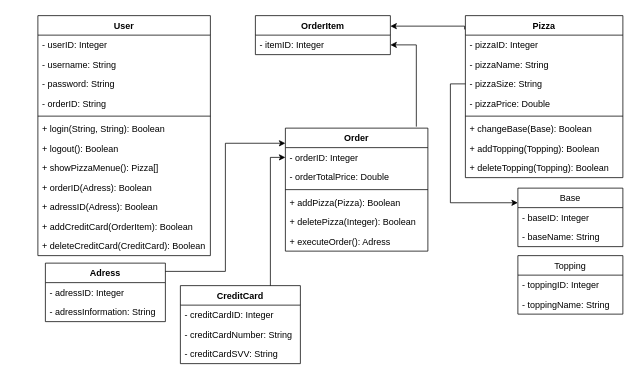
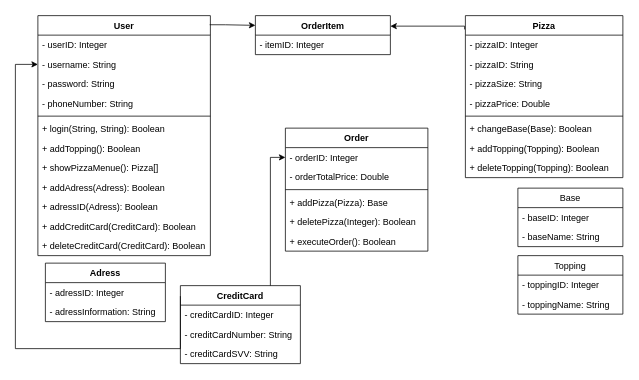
  <mxCell id="0" />
  <mxCell id="1" parent="0" />
  <mxCell id="2" value="User" style="swimlane;fontStyle=1;align=center;verticalAlign=top;childLayout=stackLayout;horizontal=1;startSize=26;horizontalStack=0;resizeParent=1;resizeParentMax=0;resizeLast=0;collapsible=1;marginBottom=0;" parent="1" vertex="1"><mxGeometry x="50" y="20" width="230" height="320" as="geometry" /></mxCell>
  <mxCell id="3" value="- userID: Integer" style="text;strokeColor=none;fillColor=none;align=left;verticalAlign=top;spacingLeft=4;spacingRight=4;overflow=hidden;rotatable=0;points=[[0,0.5],[1,0.5]];portConstraint=eastwest;" parent="2" vertex="1"><mxGeometry y="26" width="230" height="26" as="geometry" /></mxCell>
  <mxCell id="4" value="- username: String" style="text;strokeColor=none;fillColor=none;align=left;verticalAlign=top;spacingLeft=4;spacingRight=4;overflow=hidden;rotatable=0;points=[[0,0.5],[1,0.5]];portConstraint=eastwest;" parent="2" vertex="1"><mxGeometry y="52" width="230" height="26" as="geometry" /></mxCell>
  <mxCell id="5" value="- password: String" style="text;strokeColor=none;fillColor=none;align=left;verticalAlign=top;spacingLeft=4;spacingRight=4;overflow=hidden;rotatable=0;points=[[0,0.5],[1,0.5]];portConstraint=eastwest;" parent="2" vertex="1"><mxGeometry y="78" width="230" height="26" as="geometry" /></mxCell>
- <mxCell id="6" value="- orderID: String" style="text;strokeColor=none;fillColor=none;align=left;verticalAlign=top;spacingLeft=4;spacingRight=4;overflow=hidden;rotatable=0;points=[[0,0.5],[1,0.5]];portConstraint=eastwest;" vertex="1" parent="2"><mxGeometry y="104" width="230" height="26" as="geometry" /></mxCell>
+ <mxCell id="6" value="- phoneNumber: String" style="text;strokeColor=none;fillColor=none;align=left;verticalAlign=top;spacingLeft=4;spacingRight=4;overflow=hidden;rotatable=0;points=[[0,0.5],[1,0.5]];portConstraint=eastwest;" vertex="1" parent="2"><mxGeometry y="104" width="230" height="26" as="geometry" /></mxCell>
  <mxCell id="7" value="" style="line;strokeWidth=1;fillColor=none;align=left;verticalAlign=middle;spacingTop=-1;spacingLeft=3;spacingRight=3;rotatable=0;labelPosition=right;points=[];portConstraint=eastwest;" parent="2" vertex="1"><mxGeometry y="130" width="230" height="8" as="geometry" /></mxCell>
  <mxCell id="8" value="+ login(String, String): Boolean" style="text;strokeColor=none;fillColor=none;align=left;verticalAlign=top;spacingLeft=4;spacingRight=4;overflow=hidden;rotatable=0;points=[[0,0.5],[1,0.5]];portConstraint=eastwest;" parent="2" vertex="1"><mxGeometry y="138" width="230" height="26" as="geometry" /></mxCell>
- <mxCell id="9" value="+ logout(): Boolean" style="text;strokeColor=none;fillColor=none;align=left;verticalAlign=top;spacingLeft=4;spacingRight=4;overflow=hidden;rotatable=0;points=[[0,0.5],[1,0.5]];portConstraint=eastwest;" parent="2" vertex="1"><mxGeometry y="164" width="230" height="26" as="geometry" /></mxCell>
+ <mxCell id="9" value="+ addTopping(): Boolean" style="text;strokeColor=none;fillColor=none;align=left;verticalAlign=top;spacingLeft=4;spacingRight=4;overflow=hidden;rotatable=0;points=[[0,0.5],[1,0.5]];portConstraint=eastwest;" parent="2" vertex="1"><mxGeometry y="164" width="230" height="26" as="geometry" /></mxCell>
  <mxCell id="10" value="+ showPizzaMenue(): Pizza[]" style="text;strokeColor=none;fillColor=none;align=left;verticalAlign=top;spacingLeft=4;spacingRight=4;overflow=hidden;rotatable=0;points=[[0,0.5],[1,0.5]];portConstraint=eastwest;" parent="2" vertex="1"><mxGeometry y="190" width="230" height="26" as="geometry" /></mxCell>
- <mxCell id="11" value="+ orderID(Adress): Boolean" style="text;strokeColor=none;fillColor=none;align=left;verticalAlign=top;spacingLeft=4;spacingRight=4;overflow=hidden;rotatable=0;points=[[0,0.5],[1,0.5]];portConstraint=eastwest;" vertex="1" parent="2"><mxGeometry y="216" width="230" height="26" as="geometry" /></mxCell>
+ <mxCell id="11" value="+ addAdress(Adress): Boolean" style="text;strokeColor=none;fillColor=none;align=left;verticalAlign=top;spacingLeft=4;spacingRight=4;overflow=hidden;rotatable=0;points=[[0,0.5],[1,0.5]];portConstraint=eastwest;" vertex="1" parent="2"><mxGeometry y="216" width="230" height="26" as="geometry" /></mxCell>
  <mxCell id="12" value="+ adressID(Adress): Boolean" style="text;strokeColor=none;fillColor=none;align=left;verticalAlign=top;spacingLeft=4;spacingRight=4;overflow=hidden;rotatable=0;points=[[0,0.5],[1,0.5]];portConstraint=eastwest;" vertex="1" parent="2"><mxGeometry y="242" width="230" height="26" as="geometry" /></mxCell>
- <mxCell id="13" value="+ addCreditCard(OrderItem): Boolean" style="text;strokeColor=none;fillColor=none;align=left;verticalAlign=top;spacingLeft=4;spacingRight=4;overflow=hidden;rotatable=0;points=[[0,0.5],[1,0.5]];portConstraint=eastwest;" vertex="1" parent="2"><mxGeometry y="268" width="230" height="26" as="geometry" /></mxCell>
+ <mxCell id="13" value="+ addCreditCard(CreditCard): Boolean" style="text;strokeColor=none;fillColor=none;align=left;verticalAlign=top;spacingLeft=4;spacingRight=4;overflow=hidden;rotatable=0;points=[[0,0.5],[1,0.5]];portConstraint=eastwest;" vertex="1" parent="2"><mxGeometry y="268" width="230" height="26" as="geometry" /></mxCell>
  <mxCell id="14" value="+ deleteCreditCard(CreditCard): Boolean" style="text;strokeColor=none;fillColor=none;align=left;verticalAlign=top;spacingLeft=4;spacingRight=4;overflow=hidden;rotatable=0;points=[[0,0.5],[1,0.5]];portConstraint=eastwest;" vertex="1" parent="2"><mxGeometry y="294" width="230" height="26" as="geometry" /></mxCell>
  <mxCell id="15" value="OrderItem" style="swimlane;fontStyle=1;align=center;verticalAlign=top;childLayout=stackLayout;horizontal=1;startSize=26;horizontalStack=0;resizeParent=1;resizeParentMax=0;resizeLast=0;collapsible=1;marginBottom=0;" parent="1" vertex="1"><mxGeometry x="340" y="20" width="180" height="52" as="geometry" /></mxCell>
  <mxCell id="16" value="- itemID: Integer" style="text;strokeColor=none;fillColor=none;align=left;verticalAlign=top;spacingLeft=4;spacingRight=4;overflow=hidden;rotatable=0;points=[[0,0.5],[1,0.5]];portConstraint=eastwest;" parent="15" vertex="1"><mxGeometry y="26" width="180" height="26" as="geometry" /></mxCell>
  <mxCell id="17" value="Pizza" style="swimlane;fontStyle=1;align=center;verticalAlign=top;childLayout=stackLayout;horizontal=1;startSize=26;horizontalStack=0;resizeParent=1;resizeParentMax=0;resizeLast=0;collapsible=1;marginBottom=0;" parent="1" vertex="1"><mxGeometry x="620" y="20" width="210" height="216" as="geometry" /></mxCell>
  <mxCell id="18" value="- pizzaID: Integer" style="text;strokeColor=none;fillColor=none;align=left;verticalAlign=top;spacingLeft=4;spacingRight=4;overflow=hidden;rotatable=0;points=[[0,0.5],[1,0.5]];portConstraint=eastwest;" vertex="1" parent="17"><mxGeometry y="26" width="210" height="26" as="geometry" /></mxCell>
- <mxCell id="19" value="- pizzaName: String" style="text;strokeColor=none;fillColor=none;align=left;verticalAlign=top;spacingLeft=4;spacingRight=4;overflow=hidden;rotatable=0;points=[[0,0.5],[1,0.5]];portConstraint=eastwest;" parent="17" vertex="1"><mxGeometry y="52" width="210" height="26" as="geometry" /></mxCell>
+ <mxCell id="19" value="- pizzaID: String" style="text;strokeColor=none;fillColor=none;align=left;verticalAlign=top;spacingLeft=4;spacingRight=4;overflow=hidden;rotatable=0;points=[[0,0.5],[1,0.5]];portConstraint=eastwest;" parent="17" vertex="1"><mxGeometry y="52" width="210" height="26" as="geometry" /></mxCell>
  <mxCell id="20" value="- pizzaSize: String" style="text;strokeColor=none;fillColor=none;align=left;verticalAlign=top;spacingLeft=4;spacingRight=4;overflow=hidden;rotatable=0;points=[[0,0.5],[1,0.5]];portConstraint=eastwest;" parent="17" vertex="1"><mxGeometry y="78" width="210" height="26" as="geometry" /></mxCell>
  <mxCell id="21" value="- pizzaPrice: Double" style="text;strokeColor=none;fillColor=none;align=left;verticalAlign=top;spacingLeft=4;spacingRight=4;overflow=hidden;rotatable=0;points=[[0,0.5],[1,0.5]];portConstraint=eastwest;" vertex="1" parent="17"><mxGeometry y="104" width="210" height="26" as="geometry" /></mxCell>
  <mxCell id="22" value="" style="line;strokeWidth=1;fillColor=none;align=left;verticalAlign=middle;spacingTop=-1;spacingLeft=3;spacingRight=3;rotatable=0;labelPosition=right;points=[];portConstraint=eastwest;" parent="17" vertex="1"><mxGeometry y="130" width="210" height="8" as="geometry" /></mxCell>
  <mxCell id="23" value="+ changeBase(Base): Boolean" style="text;strokeColor=none;fillColor=none;align=left;verticalAlign=top;spacingLeft=4;spacingRight=4;overflow=hidden;rotatable=0;points=[[0,0.5],[1,0.5]];portConstraint=eastwest;" parent="17" vertex="1"><mxGeometry y="138" width="210" height="26" as="geometry" /></mxCell>
  <mxCell id="24" value="+ addTopping(Topping): Boolean" style="text;strokeColor=none;fillColor=none;align=left;verticalAlign=top;spacingLeft=4;spacingRight=4;overflow=hidden;rotatable=0;points=[[0,0.5],[1,0.5]];portConstraint=eastwest;" parent="17" vertex="1"><mxGeometry y="164" width="210" height="26" as="geometry" /></mxCell>
  <mxCell id="25" value="+ deleteTopping(Topping): Boolean" style="text;strokeColor=none;fillColor=none;align=left;verticalAlign=top;spacingLeft=4;spacingRight=4;overflow=hidden;rotatable=0;points=[[0,0.5],[1,0.5]];portConstraint=eastwest;" parent="17" vertex="1"><mxGeometry y="190" width="210" height="26" as="geometry" /></mxCell>
  <mxCell id="26" value="Base" style="swimlane;fontStyle=0;childLayout=stackLayout;horizontal=1;startSize=26;fillColor=none;horizontalStack=0;resizeParent=1;resizeParentMax=0;resizeLast=0;collapsible=1;marginBottom=0;" parent="1" vertex="1"><mxGeometry x="690" y="250" width="140" height="78" as="geometry" /></mxCell>
  <mxCell id="27" value="- baseID: Integer" style="text;strokeColor=none;fillColor=none;align=left;verticalAlign=top;spacingLeft=4;spacingRight=4;overflow=hidden;rotatable=0;points=[[0,0.5],[1,0.5]];portConstraint=eastwest;" parent="26" vertex="1"><mxGeometry y="26" width="140" height="26" as="geometry" /></mxCell>
  <mxCell id="28" value="- baseName: String" style="text;strokeColor=none;fillColor=none;align=left;verticalAlign=top;spacingLeft=4;spacingRight=4;overflow=hidden;rotatable=0;points=[[0,0.5],[1,0.5]];portConstraint=eastwest;" parent="26" vertex="1"><mxGeometry y="52" width="140" height="26" as="geometry" /></mxCell>
  <mxCell id="29" value="Topping" style="swimlane;fontStyle=0;childLayout=stackLayout;horizontal=1;startSize=26;fillColor=none;horizontalStack=0;resizeParent=1;resizeParentMax=0;resizeLast=0;collapsible=1;marginBottom=0;" parent="1" vertex="1"><mxGeometry x="690" y="340" width="140" height="78" as="geometry" /></mxCell>
  <mxCell id="30" value="- toppingID: Integer" style="text;strokeColor=none;fillColor=none;align=left;verticalAlign=top;spacingLeft=4;spacingRight=4;overflow=hidden;rotatable=0;points=[[0,0.5],[1,0.5]];portConstraint=eastwest;" parent="29" vertex="1"><mxGeometry y="26" width="140" height="26" as="geometry" /></mxCell>
  <mxCell id="31" value="- toppingName: String" style="text;strokeColor=none;fillColor=none;align=left;verticalAlign=top;spacingLeft=4;spacingRight=4;overflow=hidden;rotatable=0;points=[[0,0.5],[1,0.5]];portConstraint=eastwest;" parent="29" vertex="1"><mxGeometry y="52" width="140" height="26" as="geometry" /></mxCell>
- <mxCell id="32" style="edgeStyle=orthogonalEdgeStyle;rounded=0;orthogonalLoop=1;jettySize=auto;html=1;exitX=0;exitY=0.5;exitDx=0;exitDy=0;entryX=0;entryY=0.25;entryDx=0;entryDy=0;" parent="1" source="20" target="26" edge="1"><mxGeometry relative="1" as="geometry" /></mxCell>
  <mxCell id="33" value="Order" style="swimlane;fontStyle=1;align=center;verticalAlign=top;childLayout=stackLayout;horizontal=1;startSize=26;horizontalStack=0;resizeParent=1;resizeParentMax=0;resizeLast=0;collapsible=1;marginBottom=0;" parent="1" vertex="1"><mxGeometry x="380" y="170" width="190" height="164" as="geometry" /></mxCell>
  <mxCell id="34" value="- orderID: Integer" style="text;strokeColor=none;fillColor=none;align=left;verticalAlign=top;spacingLeft=4;spacingRight=4;overflow=hidden;rotatable=0;points=[[0,0.5],[1,0.5]];portConstraint=eastwest;" vertex="1" parent="33"><mxGeometry y="26" width="190" height="26" as="geometry" /></mxCell>
  <mxCell id="35" value="- orderTotalPrice: Double" style="text;strokeColor=none;fillColor=none;align=left;verticalAlign=top;spacingLeft=4;spacingRight=4;overflow=hidden;rotatable=0;points=[[0,0.5],[1,0.5]];portConstraint=eastwest;" parent="33" vertex="1"><mxGeometry y="52" width="190" height="26" as="geometry" /></mxCell>
  <mxCell id="36" value="" style="line;strokeWidth=1;fillColor=none;align=left;verticalAlign=middle;spacingTop=-1;spacingLeft=3;spacingRight=3;rotatable=0;labelPosition=right;points=[];portConstraint=eastwest;" parent="33" vertex="1"><mxGeometry y="78" width="190" height="8" as="geometry" /></mxCell>
- <mxCell id="37" value="+ addPizza(Pizza): Boolean" style="text;strokeColor=none;fillColor=none;align=left;verticalAlign=top;spacingLeft=4;spacingRight=4;overflow=hidden;rotatable=0;points=[[0,0.5],[1,0.5]];portConstraint=eastwest;" vertex="1" parent="33"><mxGeometry y="86" width="190" height="26" as="geometry" /></mxCell>
+ <mxCell id="37" value="+ addPizza(Pizza): Base" style="text;strokeColor=none;fillColor=none;align=left;verticalAlign=top;spacingLeft=4;spacingRight=4;overflow=hidden;rotatable=0;points=[[0,0.5],[1,0.5]];portConstraint=eastwest;" vertex="1" parent="33"><mxGeometry y="86" width="190" height="26" as="geometry" /></mxCell>
  <mxCell id="38" value="+ deletePizza(Integer): Boolean" style="text;strokeColor=none;fillColor=none;align=left;verticalAlign=top;spacingLeft=4;spacingRight=4;overflow=hidden;rotatable=0;points=[[0,0.5],[1,0.5]];portConstraint=eastwest;" vertex="1" parent="33"><mxGeometry y="112" width="190" height="26" as="geometry" /></mxCell>
- <mxCell id="39" value="+ executeOrder(): Adress" style="text;strokeColor=none;fillColor=none;align=left;verticalAlign=top;spacingLeft=4;spacingRight=4;overflow=hidden;rotatable=0;points=[[0,0.5],[1,0.5]];portConstraint=eastwest;" parent="33" vertex="1"><mxGeometry y="138" width="190" height="26" as="geometry" /></mxCell>
+ <mxCell id="39" value="+ executeOrder(): Boolean" style="text;strokeColor=none;fillColor=none;align=left;verticalAlign=top;spacingLeft=4;spacingRight=4;overflow=hidden;rotatable=0;points=[[0,0.5],[1,0.5]];portConstraint=eastwest;" parent="33" vertex="1"><mxGeometry y="138" width="190" height="26" as="geometry" /></mxCell>
  <mxCell id="40" value="Adress" style="swimlane;fontStyle=1;align=center;verticalAlign=top;childLayout=stackLayout;horizontal=1;startSize=26;horizontalStack=0;resizeParent=1;resizeParentMax=0;resizeLast=0;collapsible=1;marginBottom=0;" parent="1" vertex="1"><mxGeometry x="60" y="350" width="160" height="78" as="geometry" /></mxCell>
  <mxCell id="41" value="- adressID: Integer" style="text;strokeColor=none;fillColor=none;align=left;verticalAlign=top;spacingLeft=4;spacingRight=4;overflow=hidden;rotatable=0;points=[[0,0.5],[1,0.5]];portConstraint=eastwest;" vertex="1" parent="40"><mxGeometry y="26" width="160" height="26" as="geometry" /></mxCell>
  <mxCell id="42" value="- adressInformation: String" style="text;strokeColor=none;fillColor=none;align=left;verticalAlign=top;spacingLeft=4;spacingRight=4;overflow=hidden;rotatable=0;points=[[0,0.5],[1,0.5]];portConstraint=eastwest;" parent="40" vertex="1"><mxGeometry y="52" width="160" height="26" as="geometry" /></mxCell>
  <mxCell id="43" value="CreditCard" style="swimlane;fontStyle=1;align=center;verticalAlign=top;childLayout=stackLayout;horizontal=1;startSize=26;horizontalStack=0;resizeParent=1;resizeParentMax=0;resizeLast=0;collapsible=1;marginBottom=0;" parent="1" vertex="1"><mxGeometry x="240" y="380" width="160" height="104" as="geometry" /></mxCell>
  <mxCell id="44" value="- creditCardID: Integer" style="text;strokeColor=none;fillColor=none;align=left;verticalAlign=top;spacingLeft=4;spacingRight=4;overflow=hidden;rotatable=0;points=[[0,0.5],[1,0.5]];portConstraint=eastwest;" vertex="1" parent="43"><mxGeometry y="26" width="160" height="26" as="geometry" /></mxCell>
  <mxCell id="45" value="- creditCardNumber: String" style="text;strokeColor=none;fillColor=none;align=left;verticalAlign=top;spacingLeft=4;spacingRight=4;overflow=hidden;rotatable=0;points=[[0,0.5],[1,0.5]];portConstraint=eastwest;" vertex="1" parent="43"><mxGeometry y="52" width="160" height="26" as="geometry" /></mxCell>
  <mxCell id="46" value="- creditCardSVV: String" style="text;strokeColor=none;fillColor=none;align=left;verticalAlign=top;spacingLeft=4;spacingRight=4;overflow=hidden;rotatable=0;points=[[0,0.5],[1,0.5]];portConstraint=eastwest;" parent="43" vertex="1"><mxGeometry y="78" width="160" height="26" as="geometry" /></mxCell>
- <mxCell id="47" style="edgeStyle=orthogonalEdgeStyle;rounded=0;orthogonalLoop=1;jettySize=auto;html=1;exitX=0.919;exitY=-0.012;exitDx=0;exitDy=0;entryX=1;entryY=0.5;entryDx=0;entryDy=0;exitPerimeter=0;" parent="1" source="33" target="16" edge="1"><mxGeometry relative="1" as="geometry" /></mxCell>
+ <mxCell id="48" style="edgeStyle=orthogonalEdgeStyle;rounded=0;orthogonalLoop=1;jettySize=auto;html=1;entryX=0;entryY=0.5;entryDx=0;entryDy=0;exitX=0;exitY=0.135;exitDx=0;exitDy=0;exitPerimeter=0;" parent="1" source="43" target="4" edge="1"><mxGeometry relative="1" as="geometry"><Array as="points"><mxPoint x="20" y="464" /><mxPoint x="20" y="85" /></Array><mxPoint x="59" y="411" as="sourcePoint" /></mxGeometry></mxCell>
  <mxCell id="49" style="edgeStyle=orthogonalEdgeStyle;rounded=0;orthogonalLoop=1;jettySize=auto;html=1;entryX=-0.005;entryY=0.085;entryDx=0;entryDy=0;entryPerimeter=0;exitX=-0.005;exitY=0.085;exitDx=0;exitDy=0;exitPerimeter=0;" parent="1" source="17" edge="1"><mxGeometry relative="1" as="geometry"><mxPoint x="520" y="34" as="targetPoint" /><Array as="points"><mxPoint x="520" y="34" /></Array></mxGeometry></mxCell>
- <mxCell id="50" style="edgeStyle=orthogonalEdgeStyle;rounded=0;orthogonalLoop=1;jettySize=auto;html=1;exitX=1;exitY=0.141;exitDx=0;exitDy=0;entryX=0;entryY=0.123;entryDx=0;entryDy=0;entryPerimeter=0;exitPerimeter=0;" parent="1" source="40" target="33" edge="1"><mxGeometry relative="1" as="geometry" /></mxCell>
  <mxCell id="51" style="edgeStyle=orthogonalEdgeStyle;rounded=0;orthogonalLoop=1;jettySize=auto;html=1;exitX=0.75;exitY=0;exitDx=0;exitDy=0;" parent="1" source="43" edge="1"><mxGeometry relative="1" as="geometry"><Array as="points"><mxPoint x="360" y="209" /></Array><mxPoint x="220" y="470" as="sourcePoint" /><mxPoint x="380" y="209" as="targetPoint" /></mxGeometry></mxCell>
+ <mxCell id="52" style="edgeStyle=orthogonalEdgeStyle;rounded=0;orthogonalLoop=1;jettySize=auto;html=1;entryX=0;entryY=0.25;entryDx=0;entryDy=0;exitX=0.996;exitY=0.038;exitDx=0;exitDy=0;exitPerimeter=0;" edge="1" parent="1" source="2" target="15"><mxGeometry relative="1" as="geometry"><mxPoint x="280" y="33" as="sourcePoint" /><Array as="points"><mxPoint x="300" y="32" /></Array></mxGeometry></mxCell>
